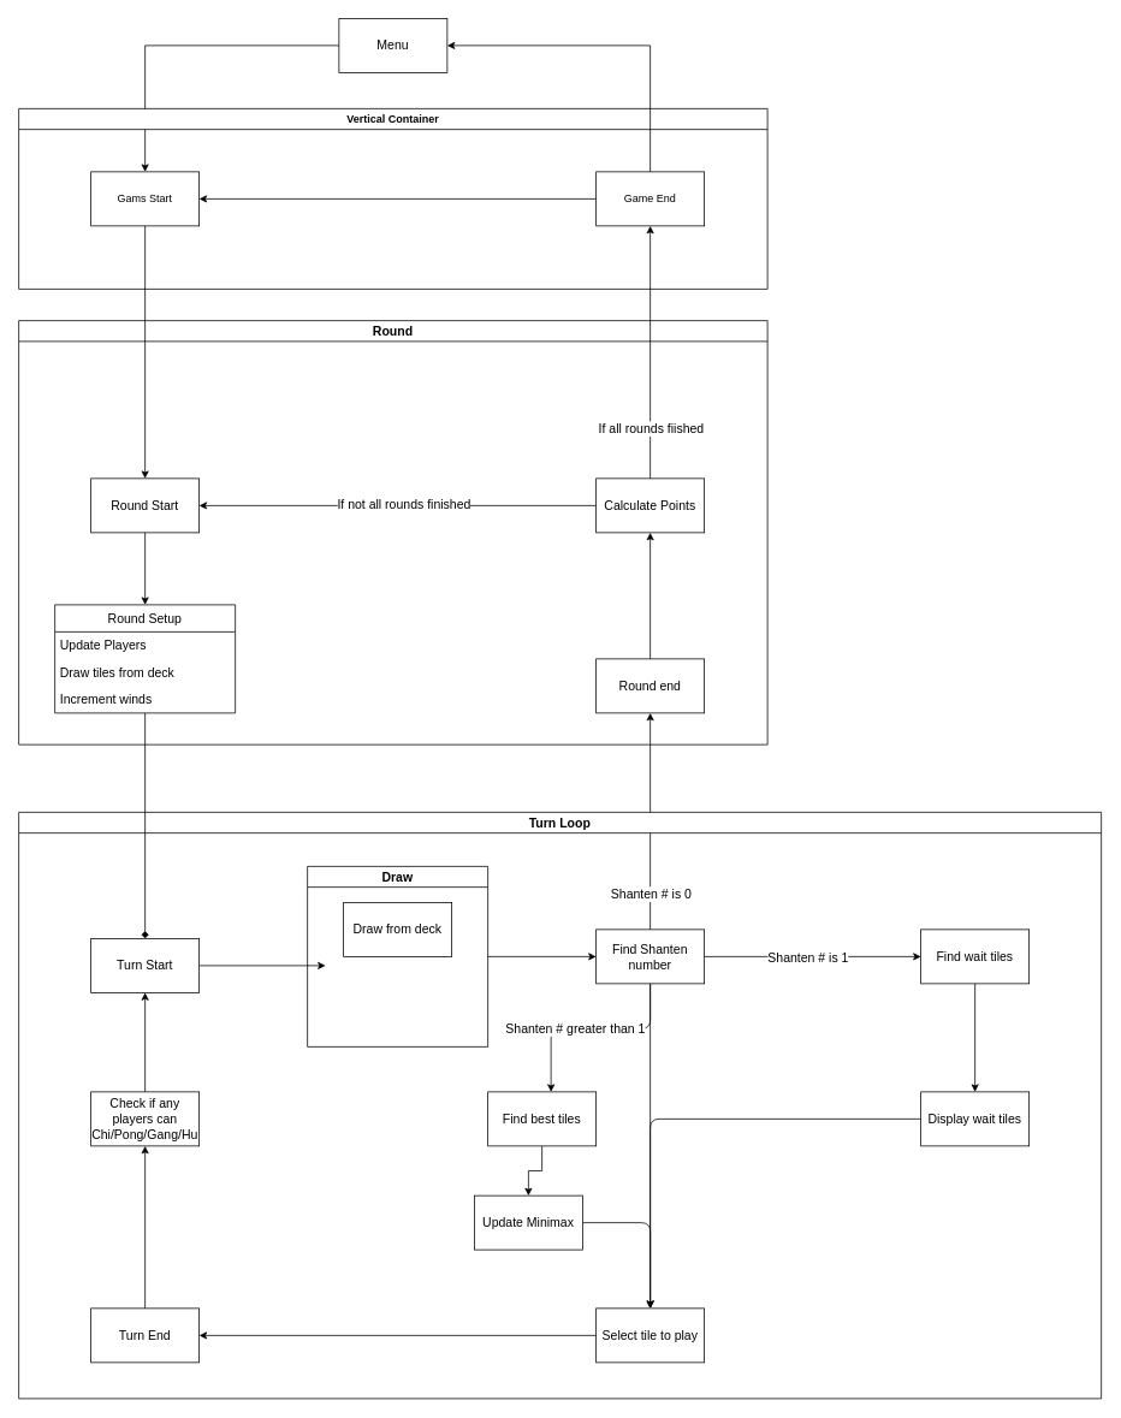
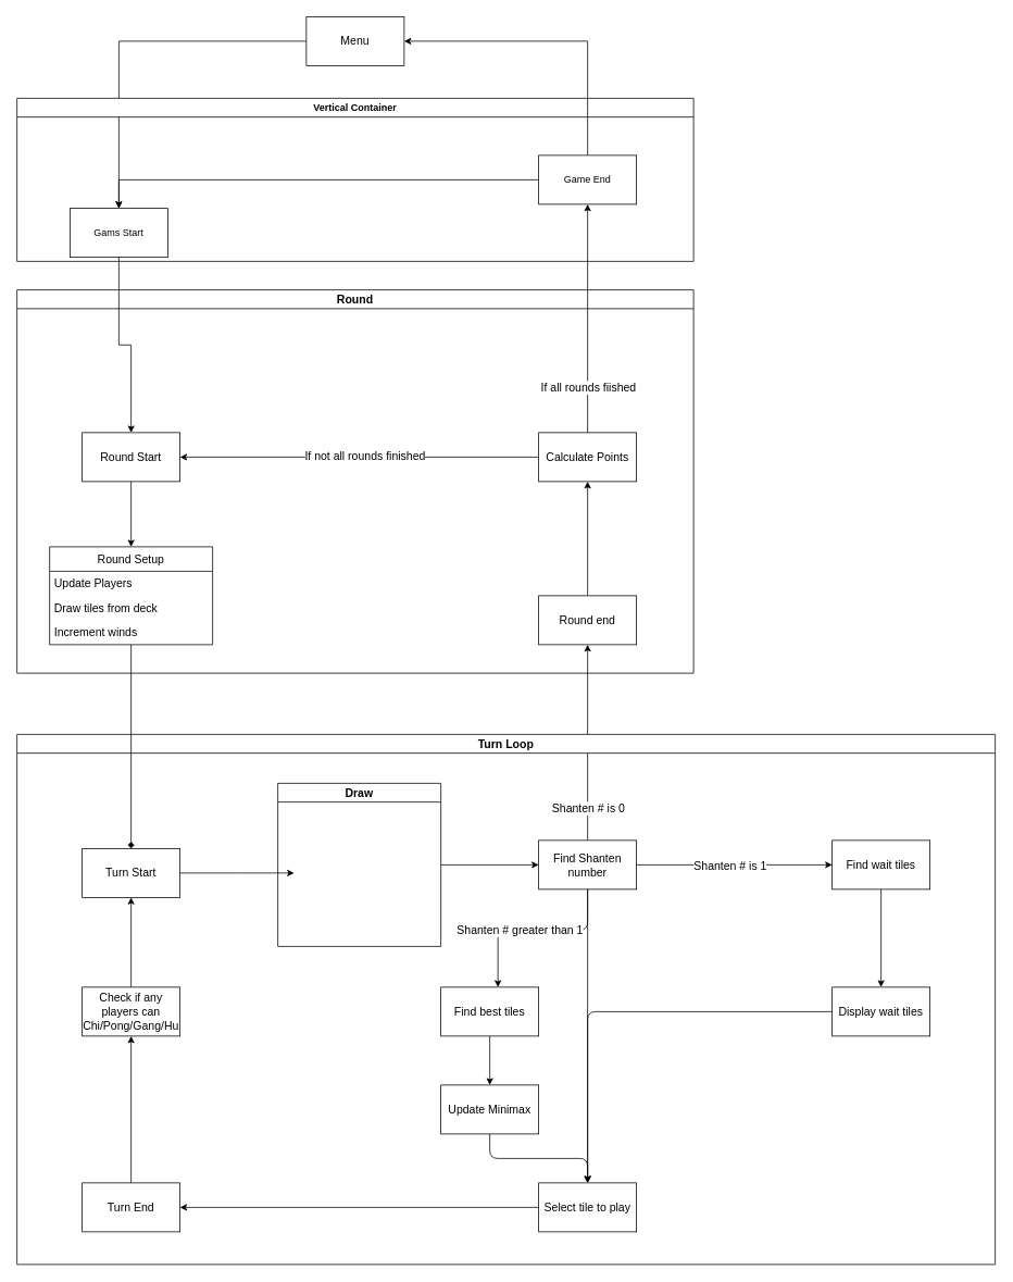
  <mxCell id="0" />
  <mxCell id="1" parent="0" />
  <mxCell id="2" style="edgeStyle=orthogonalEdgeStyle;rounded=0;orthogonalLoop=1;jettySize=auto;html=1;" edge="1" parent="1" source="3" target="48"><mxGeometry relative="1" as="geometry" /></mxCell>
  <mxCell id="3" value="Menu" style="rounded=0;whiteSpace=wrap;html=1;fontSize=14;" vertex="1" parent="1"><mxGeometry x="375" y="20" width="120" height="60" as="geometry" /></mxCell>
  <mxCell id="4" value="Round" style="swimlane;whiteSpace=wrap;html=1;fontSize=14;" vertex="1" parent="1"><mxGeometry x="20" y="355" width="830" height="470" as="geometry" /></mxCell>
  <mxCell id="5" style="edgeStyle=orthogonalEdgeStyle;rounded=0;orthogonalLoop=1;jettySize=auto;html=1;fontSize=14;" edge="1" parent="4" source="6" target="15"><mxGeometry relative="1" as="geometry" /></mxCell>
  <mxCell id="6" value="Round end" style="rounded=0;whiteSpace=wrap;html=1;fontSize=14;" vertex="1" parent="4"><mxGeometry x="640" y="375" width="120" height="60" as="geometry" /></mxCell>
  <mxCell id="7" value="Round Setup" style="swimlane;fontStyle=0;childLayout=stackLayout;horizontal=1;startSize=30;horizontalStack=0;resizeParent=1;resizeParentMax=0;resizeLast=0;collapsible=1;marginBottom=0;whiteSpace=wrap;html=1;fontSize=14;" vertex="1" parent="4"><mxGeometry x="40" y="315" width="200" height="120" as="geometry" /></mxCell>
  <mxCell id="8" value="Update Players" style="text;strokeColor=none;fillColor=none;align=left;verticalAlign=middle;spacingLeft=4;spacingRight=4;overflow=hidden;points=[[0,0.5],[1,0.5]];portConstraint=eastwest;rotatable=0;whiteSpace=wrap;html=1;fontSize=14;" vertex="1" parent="7"><mxGeometry y="30" width="200" height="30" as="geometry" /></mxCell>
  <mxCell id="9" value="Draw tiles from deck" style="text;strokeColor=none;fillColor=none;align=left;verticalAlign=middle;spacingLeft=4;spacingRight=4;overflow=hidden;points=[[0,0.5],[1,0.5]];portConstraint=eastwest;rotatable=0;whiteSpace=wrap;html=1;fontSize=14;" vertex="1" parent="7"><mxGeometry y="60" width="200" height="30" as="geometry" /></mxCell>
  <mxCell id="10" value="Increment winds" style="text;strokeColor=none;fillColor=none;align=left;verticalAlign=middle;spacingLeft=4;spacingRight=4;overflow=hidden;points=[[0,0.5],[1,0.5]];portConstraint=eastwest;rotatable=0;whiteSpace=wrap;html=1;fontSize=14;" vertex="1" parent="7"><mxGeometry y="90" width="200" height="30" as="geometry" /></mxCell>
  <mxCell id="11" value="Round Start" style="rounded=0;whiteSpace=wrap;html=1;fontSize=14;" vertex="1" parent="4"><mxGeometry x="80" y="175" width="120" height="60" as="geometry" /></mxCell>
  <mxCell id="12" style="edgeStyle=orthogonalEdgeStyle;rounded=0;orthogonalLoop=1;jettySize=auto;html=1;fontSize=14;" edge="1" parent="4" source="11" target="7"><mxGeometry relative="1" as="geometry" /></mxCell>
  <mxCell id="13" style="edgeStyle=orthogonalEdgeStyle;rounded=0;orthogonalLoop=1;jettySize=auto;html=1;fontSize=14;" edge="1" parent="4" source="15" target="11"><mxGeometry relative="1" as="geometry" /></mxCell>
  <mxCell id="14" value="If not all rounds finished" style="edgeLabel;html=1;align=center;verticalAlign=middle;resizable=0;points=[];fontSize=14;" vertex="1" connectable="0" parent="13"><mxGeometry x="-0.026" y="-2" relative="1" as="geometry"><mxPoint as="offset" /></mxGeometry></mxCell>
  <mxCell id="15" value="Calculate Points" style="rounded=0;whiteSpace=wrap;html=1;fontSize=14;" vertex="1" parent="4"><mxGeometry x="640" y="175" width="120" height="60" as="geometry" /></mxCell>
  <mxCell id="16" style="edgeStyle=orthogonalEdgeStyle;rounded=0;orthogonalLoop=1;jettySize=auto;html=1;fontSize=14;" edge="1" parent="1" source="17"><mxGeometry relative="1" as="geometry"><mxPoint x="360" y="1070" as="targetPoint" /></mxGeometry></mxCell>
  <mxCell id="17" value="Turn Start" style="rounded=0;whiteSpace=wrap;html=1;fontSize=14;" vertex="1" parent="1"><mxGeometry x="100" y="1040" width="120" height="60" as="geometry" /></mxCell>
  <mxCell id="18" style="edgeStyle=orthogonalEdgeStyle;rounded=0;orthogonalLoop=1;jettySize=auto;html=1;entryX=0;entryY=0.5;entryDx=0;entryDy=0;fontSize=14;" edge="1" parent="1" source="19" target="28"><mxGeometry relative="1" as="geometry" /></mxCell>
  <mxCell id="19" value="Draw" style="swimlane;whiteSpace=wrap;html=1;fontSize=14;" vertex="1" parent="1"><mxGeometry x="340" y="960" width="200" height="200" as="geometry" /></mxCell>
- <mxCell id="20" value="Draw from deck" style="rounded=0;whiteSpace=wrap;html=1;fontSize=14;" vertex="1" parent="1"><mxGeometry x="380" y="1000" width="120" height="60" as="geometry" /></mxCell>
  <mxCell id="21" value="" style="edgeStyle=orthogonalEdgeStyle;rounded=0;orthogonalLoop=1;jettySize=auto;html=1;fontSize=14;" edge="1" parent="1" source="28" target="6"><mxGeometry relative="1" as="geometry" /></mxCell>
  <mxCell id="22" value="Shanten # is 0" style="edgeLabel;html=1;align=center;verticalAlign=middle;resizable=0;points=[];fontSize=14;" vertex="1" connectable="0" parent="21"><mxGeometry x="0.154" y="-3" relative="1" as="geometry"><mxPoint x="-3" y="98" as="offset" /></mxGeometry></mxCell>
  <mxCell id="23" value="" style="edgeStyle=orthogonalEdgeStyle;rounded=0;orthogonalLoop=1;jettySize=auto;html=1;fontSize=14;" edge="1" parent="1" source="28" target="30"><mxGeometry relative="1" as="geometry" /></mxCell>
  <mxCell id="24" value="Shanten # is 1" style="edgeLabel;html=1;align=center;verticalAlign=middle;resizable=0;points=[];fontSize=14;" vertex="1" connectable="0" parent="23"><mxGeometry x="-0.051" relative="1" as="geometry"><mxPoint as="offset" /></mxGeometry></mxCell>
  <mxCell id="25" value="" style="edgeStyle=orthogonalEdgeStyle;rounded=1;orthogonalLoop=1;jettySize=auto;html=1;fontSize=14;curved=0;" edge="1" parent="1" source="28" target="34"><mxGeometry relative="1" as="geometry"><Array as="points"><mxPoint x="720" y="1140" /><mxPoint x="610" y="1140" /></Array></mxGeometry></mxCell>
  <mxCell id="26" value="Shanten # greater than 1" style="edgeLabel;html=1;align=center;verticalAlign=middle;resizable=0;points=[];fontSize=14;" vertex="1" connectable="0" parent="25"><mxGeometry x="0.167" y="-1" relative="1" as="geometry"><mxPoint as="offset" /></mxGeometry></mxCell>
  <mxCell id="27" style="edgeStyle=orthogonalEdgeStyle;rounded=0;orthogonalLoop=1;jettySize=auto;html=1;entryX=0.5;entryY=0;entryDx=0;entryDy=0;fontSize=14;" edge="1" parent="1" source="28" target="36"><mxGeometry relative="1" as="geometry" /></mxCell>
  <mxCell id="28" value="Find Shanten number" style="rounded=0;whiteSpace=wrap;html=1;fontSize=14;" vertex="1" parent="1"><mxGeometry x="660" y="1030" width="120" height="60" as="geometry" /></mxCell>
  <mxCell id="29" style="edgeStyle=orthogonalEdgeStyle;rounded=0;orthogonalLoop=1;jettySize=auto;html=1;fontSize=14;" edge="1" parent="1" source="30" target="32"><mxGeometry relative="1" as="geometry" /></mxCell>
  <mxCell id="30" value="Find wait tiles" style="rounded=0;whiteSpace=wrap;html=1;fontSize=14;" vertex="1" parent="1"><mxGeometry x="1020" y="1030" width="120" height="60" as="geometry" /></mxCell>
  <mxCell id="31" style="edgeStyle=orthogonalEdgeStyle;rounded=1;orthogonalLoop=1;jettySize=auto;html=1;fontSize=14;curved=0;" edge="1" parent="1" source="32" target="36"><mxGeometry relative="1" as="geometry" /></mxCell>
  <mxCell id="32" value="Display wait tiles" style="rounded=0;whiteSpace=wrap;html=1;fontSize=14;" vertex="1" parent="1"><mxGeometry x="1020" y="1210" width="120" height="60" as="geometry" /></mxCell>
  <mxCell id="33" style="edgeStyle=orthogonalEdgeStyle;rounded=0;orthogonalLoop=1;jettySize=auto;html=1;entryX=0.5;entryY=0;entryDx=0;entryDy=0;fontSize=14;" edge="1" parent="1" source="34" target="42"><mxGeometry relative="1" as="geometry" /></mxCell>
  <mxCell id="34" value="Find best tiles" style="rounded=0;whiteSpace=wrap;html=1;fontSize=14;" vertex="1" parent="1"><mxGeometry x="540" y="1210" width="120" height="60" as="geometry" /></mxCell>
  <mxCell id="35" value="" style="edgeStyle=orthogonalEdgeStyle;rounded=0;orthogonalLoop=1;jettySize=auto;html=1;fontSize=14;" edge="1" parent="1" source="36" target="38"><mxGeometry relative="1" as="geometry" /></mxCell>
  <mxCell id="36" value="Select tile to play" style="whiteSpace=wrap;html=1;fontSize=14;" vertex="1" parent="1"><mxGeometry x="660" y="1450" width="120" height="60" as="geometry" /></mxCell>
  <mxCell id="37" value="" style="edgeStyle=orthogonalEdgeStyle;rounded=0;orthogonalLoop=1;jettySize=auto;html=1;fontSize=14;" edge="1" parent="1" source="38" target="40"><mxGeometry relative="1" as="geometry" /></mxCell>
  <mxCell id="38" value="Turn End" style="whiteSpace=wrap;html=1;fontSize=14;" vertex="1" parent="1"><mxGeometry x="100" y="1450" width="120" height="60" as="geometry" /></mxCell>
  <mxCell id="39" style="edgeStyle=orthogonalEdgeStyle;rounded=0;orthogonalLoop=1;jettySize=auto;html=1;entryX=0.5;entryY=1;entryDx=0;entryDy=0;fontSize=14;" edge="1" parent="1" source="40" target="17"><mxGeometry relative="1" as="geometry" /></mxCell>
  <mxCell id="40" value="Check if any players can Chi/Pong/Gang/Hu" style="whiteSpace=wrap;html=1;fontSize=14;" vertex="1" parent="1"><mxGeometry x="100" y="1210" width="120" height="60" as="geometry" /></mxCell>
  <mxCell id="41" style="edgeStyle=orthogonalEdgeStyle;rounded=1;orthogonalLoop=1;jettySize=auto;html=1;curved=0;fontSize=14;" edge="1" parent="1" source="42" target="36"><mxGeometry relative="1" as="geometry" /></mxCell>
- <mxCell id="42" value="Update Minimax" style="rounded=0;whiteSpace=wrap;html=1;fontSize=14;" vertex="1" parent="1"><mxGeometry x="525" y="1325" width="120" height="60" as="geometry" /></mxCell>
+ <mxCell id="42" value="Update Minimax" style="rounded=0;whiteSpace=wrap;html=1;fontSize=14;" vertex="1" parent="1"><mxGeometry x="540" y="1330" width="120" height="60" as="geometry" /></mxCell>
  <mxCell id="43" value="Turn Loop" style="swimlane;whiteSpace=wrap;html=1;fontSize=14;" vertex="1" parent="1"><mxGeometry x="20" y="900" width="1200" height="650" as="geometry" /></mxCell>
  <mxCell id="44" style="edgeStyle=orthogonalEdgeStyle;rounded=0;orthogonalLoop=1;jettySize=auto;html=1;fontSize=14;endArrow=diamond;" edge="1" parent="1" source="7" target="17"><mxGeometry relative="1" as="geometry" /></mxCell>
  <mxCell id="45" value="Vertical Container" style="swimlane;whiteSpace=wrap;html=1;" vertex="1" parent="1"><mxGeometry x="20" y="120" width="830" height="200" as="geometry" /></mxCell>
  <mxCell id="46" style="edgeStyle=orthogonalEdgeStyle;rounded=0;orthogonalLoop=1;jettySize=auto;html=1;" edge="1" parent="45" source="47" target="48"><mxGeometry relative="1" as="geometry" /></mxCell>
  <mxCell id="47" value="Game End" style="whiteSpace=wrap;html=1;" vertex="1" parent="45"><mxGeometry x="640" y="70" width="120" height="60" as="geometry" /></mxCell>
- <mxCell id="48" value="Gams Start" style="whiteSpace=wrap;html=1;" vertex="1" parent="45"><mxGeometry x="80" y="70" width="120" height="60" as="geometry" /></mxCell>
+ <mxCell id="48" value="Gams Start" style="whiteSpace=wrap;html=1;" vertex="1" parent="45"><mxGeometry x="65" y="135" width="120" height="60" as="geometry" /></mxCell>
  <mxCell id="49" style="edgeStyle=orthogonalEdgeStyle;rounded=0;orthogonalLoop=1;jettySize=auto;html=1;entryX=0.5;entryY=0;entryDx=0;entryDy=0;" edge="1" parent="1" source="48" target="11"><mxGeometry relative="1" as="geometry" /></mxCell>
  <mxCell id="50" style="edgeStyle=orthogonalEdgeStyle;rounded=0;orthogonalLoop=1;jettySize=auto;html=1;" edge="1" parent="1" source="15" target="47"><mxGeometry relative="1" as="geometry" /></mxCell>
  <mxCell id="51" value="&lt;font style=&quot;font-size: 14px;&quot;&gt;If all rounds fiished&lt;/font&gt;" style="edgeLabel;html=1;align=center;verticalAlign=middle;resizable=0;points=[];" vertex="1" connectable="0" parent="50"><mxGeometry x="-0.6" relative="1" as="geometry"><mxPoint as="offset" /></mxGeometry></mxCell>
  <mxCell id="52" style="edgeStyle=orthogonalEdgeStyle;rounded=0;orthogonalLoop=1;jettySize=auto;html=1;" edge="1" parent="1" source="47" target="3"><mxGeometry relative="1" as="geometry"><Array as="points"><mxPoint x="720" y="50" /></Array></mxGeometry></mxCell>
